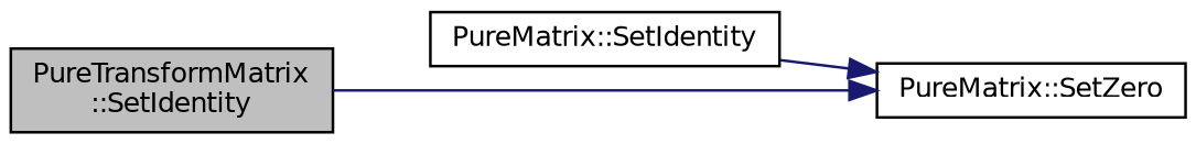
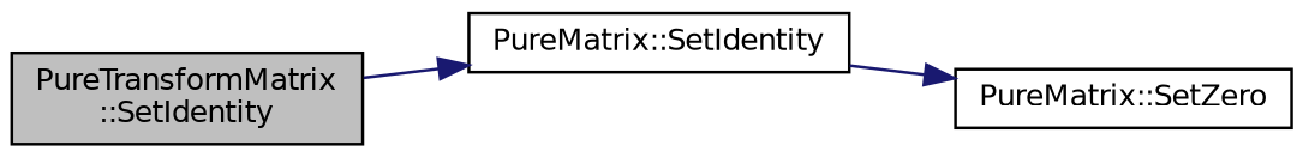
  digraph {
    rankdir=LR
    node [color=black fillcolor=white fontname=Helvetica fontsize=10 shape=record style=filled]
    edge [color=midnightblue fontname=Helvetica fontsize=10 labelfontname=Helvetica labelfontsize=10 style=solid]
    n1 [fillcolor=grey75 fontcolor=black height=0.2 label="PureTransformMatrix\l::SetIdentity" width=0.4]
    n2 [height=0.2 label="PureMatrix::SetIdentity" width=0.4]
    n3 [height=0.2 label="PureMatrix::SetZero" width=0.4]
-   n1 -> n3
+   n1 -> n2
    n2 -> n3
  }
